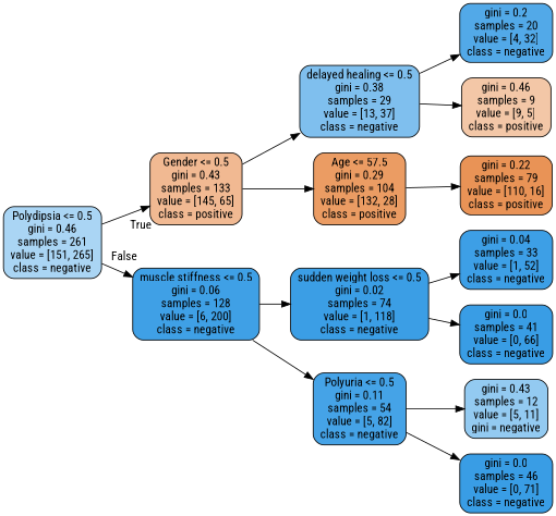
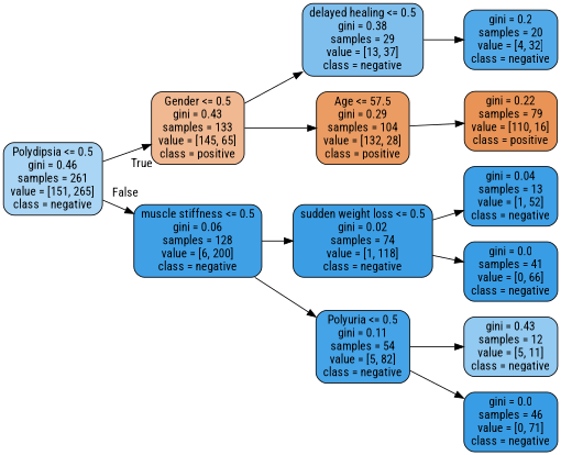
  digraph {
    fontname="Roboto Condensed"
    rankdir=LR
    node [color=black fillcolor="#399de5" fontname="Roboto Condensed" shape=box style="filled, rounded"]
    edge [fontname="Roboto Condensed"]
    n1 [fillcolor="#aad5f4" label="Polydipsia <= 0.5\ngini = 0.46\nsamples = 261\nvalue = [151, 265]\nclass = negative"]
    n2 [fillcolor="#f1b992" label="Gender <= 0.5\ngini = 0.43\nsamples = 133\nvalue = [145, 65]\nclass = positive"]
    n3 [fillcolor="#3fa0e6" label="muscle stiffness <= 0.5\ngini = 0.06\nsamples = 128\nvalue = [6, 200]\nclass = negative"]
    n4 [fillcolor="#7fbfee" label="delayed healing <= 0.5\ngini = 0.38\nsamples = 29\nvalue = [13, 37]\nclass = negative"]
    n5 [fillcolor="#eb9c63" label="Age <= 57.5\ngini = 0.29\nsamples = 104\nvalue = [132, 28]\nclass = positive"]
    n6 [fillcolor="#3b9ee5" label="sudden weight loss <= 0.5\ngini = 0.02\nsamples = 74\nvalue = [1, 118]\nclass = negative"]
    n7 [fillcolor="#45a3e7" label="Polyuria <= 0.5\ngini = 0.11\nsamples = 54\nvalue = [5, 82]\nclass = negative"]
    n8 [fillcolor="#52a9e8" label="gini = 0.2\nsamples = 20\nvalue = [4, 32]\nclass = negative"]
-   n9 [fillcolor="#f3c7a7" label="gini = 0.46\nsamples = 9\nvalue = [9, 5]\nclass = positive"]
    n10 [fillcolor="#e99356" label="gini = 0.22\nsamples = 79\nvalue = [110, 16]\nclass = positive"]
-   n11 [fillcolor="#3d9fe6" label="gini = 0.04\nsamples = 33\nvalue = [1, 52]\nclass = negative"]
+   n11 [fillcolor="#3d9fe6" label="gini = 0.04\nsamples = 13\nvalue = [1, 52]\nclass = negative"]
    n12 [label="gini = 0.0\nsamples = 41\nvalue = [0, 66]\nclass = negative"]
-   n13 [fillcolor="#93caf1" label="gini = 0.43\nsamples = 12\nvalue = [5, 11]\ngini = negative"]
+   n13 [fillcolor="#93caf1" label="gini = 0.43\nsamples = 12\nvalue = [5, 11]\nclass = negative"]
    n14 [label="gini = 0.0\nsamples = 46\nvalue = [0, 71]\nclass = negative"]
    n1 -> n2 [headlabel=True labelangle=45 labeldistance=2.5]
    n1 -> n3 [headlabel=False labelangle=-45 labeldistance=2.5]
    n2 -> n4
    n2 -> n5
    n3 -> n6
    n3 -> n7
    n4 -> n8
-   n4 -> n9
    n5 -> n10
    n6 -> n11
    n6 -> n12
    n7 -> n13
    n7 -> n14
  }
